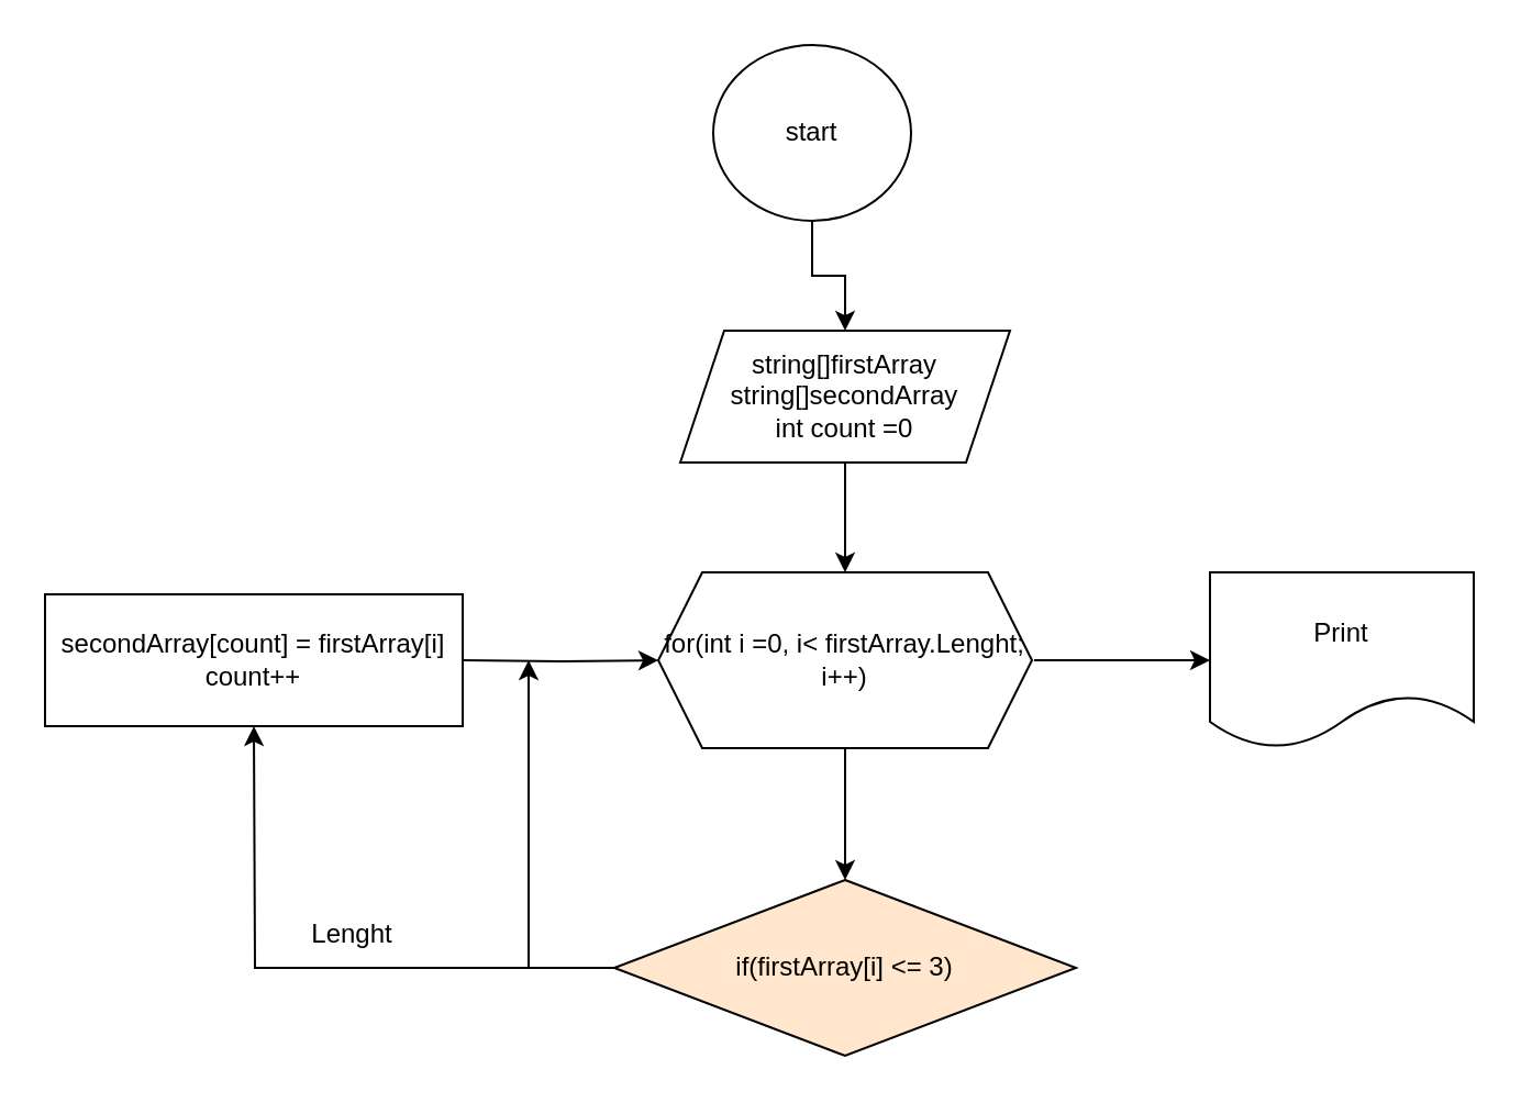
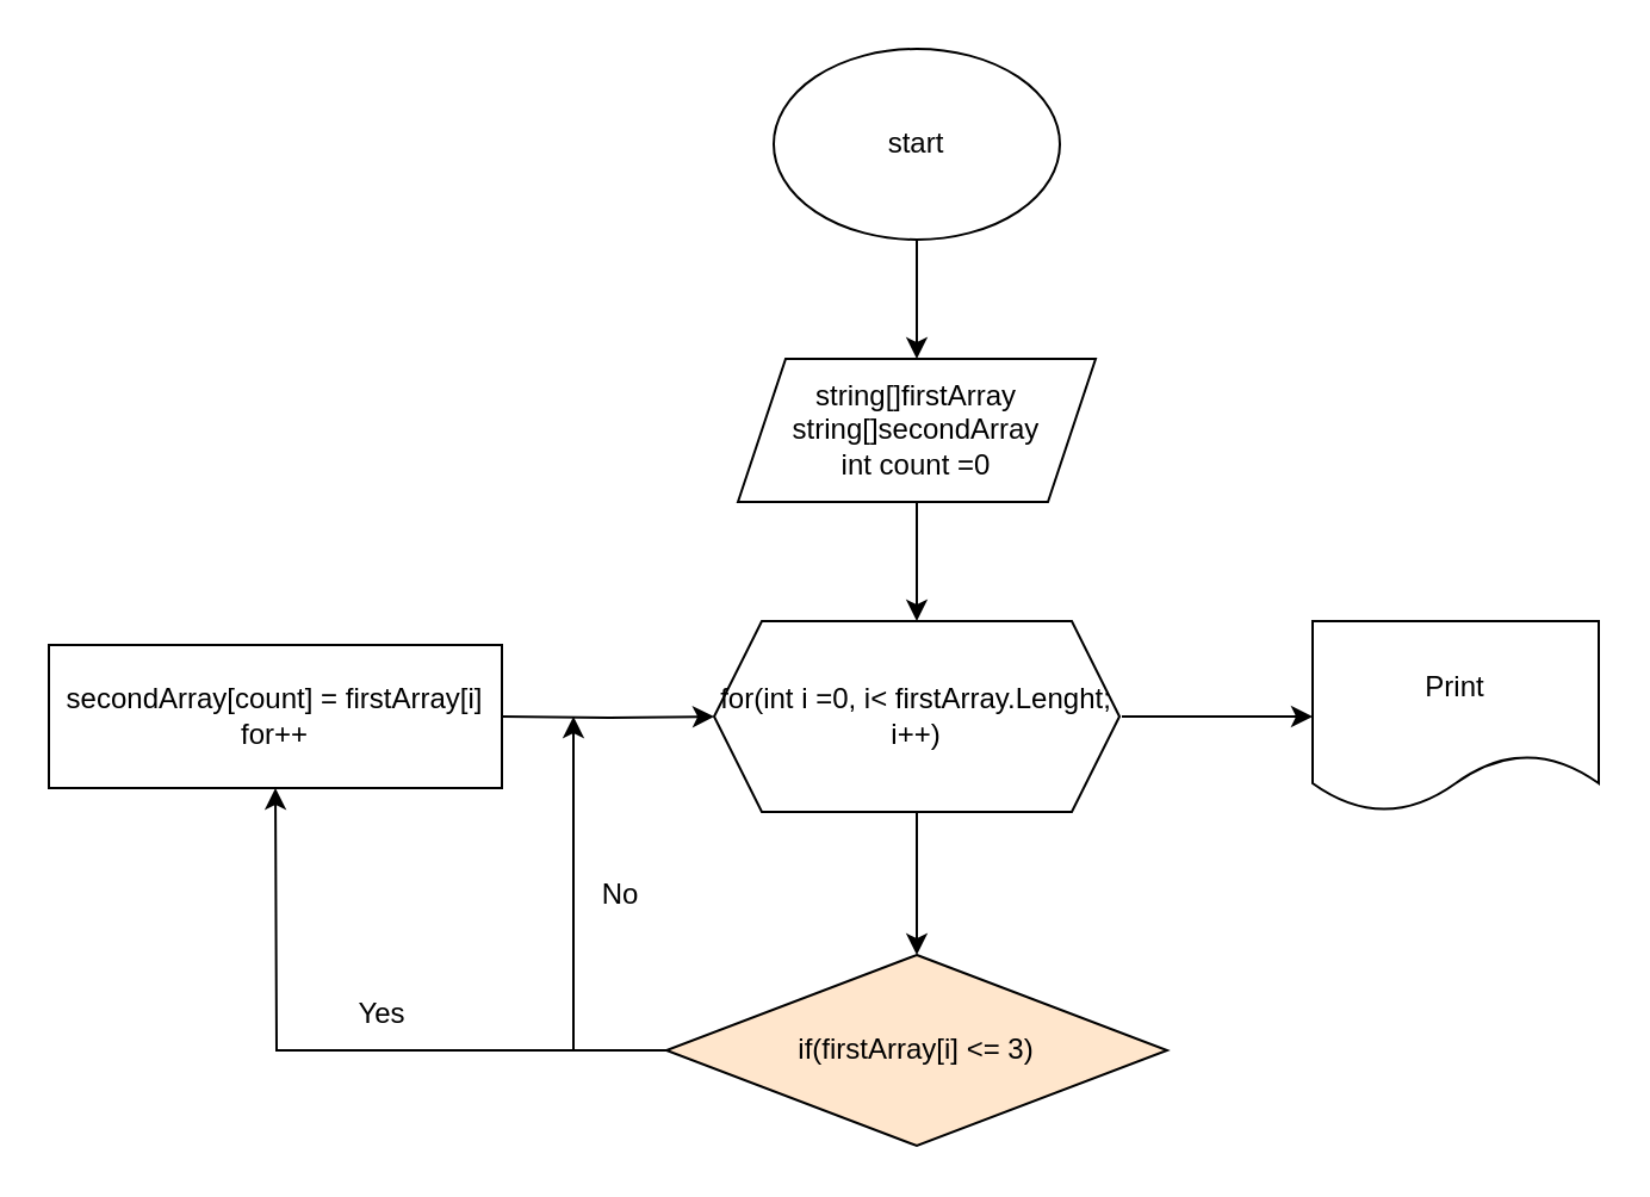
  <mxCell id="0" />
  <mxCell id="1" parent="0" />
  <mxCell id="2" value="" style="edgeStyle=orthogonalEdgeStyle;rounded=0;orthogonalLoop=1;jettySize=auto;html=1;" edge="1" parent="1" source="3" target="5"><mxGeometry relative="1" as="geometry" /></mxCell>
- <mxCell id="3" value="start&lt;br&gt;" style="ellipse;whiteSpace=wrap;html=1;" vertex="1" parent="1"><mxGeometry x="324" y="20" width="90" height="80" as="geometry" /></mxCell>
+ <mxCell id="3" value="start&lt;br&gt;" style="ellipse;whiteSpace=wrap;html=1;" vertex="1" parent="1"><mxGeometry x="324" y="20" width="120" height="80" as="geometry" /></mxCell>
  <mxCell id="4" value="" style="edgeStyle=orthogonalEdgeStyle;rounded=0;orthogonalLoop=1;jettySize=auto;html=1;" edge="1" parent="1" source="5" target="7"><mxGeometry relative="1" as="geometry" /></mxCell>
  <mxCell id="5" value="string[]firstArray&lt;br&gt;string[]secondArray&lt;br&gt;int count =0" style="shape=parallelogram;perimeter=parallelogramPerimeter;whiteSpace=wrap;html=1;fixedSize=1;" vertex="1" parent="1"><mxGeometry x="309" y="150" width="150" height="60" as="geometry" /></mxCell>
  <mxCell id="6" value="" style="edgeStyle=orthogonalEdgeStyle;rounded=0;orthogonalLoop=1;jettySize=auto;html=1;" edge="1" parent="1" source="7" target="9"><mxGeometry relative="1" as="geometry" /></mxCell>
  <mxCell id="7" value="for(int i =0, i&amp;lt; firstArray.Lenght; i++)" style="shape=hexagon;perimeter=hexagonPerimeter2;whiteSpace=wrap;html=1;fixedSize=1;" vertex="1" parent="1"><mxGeometry x="299" y="260" width="170" height="80" as="geometry" /></mxCell>
  <mxCell id="8" style="edgeStyle=orthogonalEdgeStyle;rounded=0;orthogonalLoop=1;jettySize=auto;html=1;" edge="1" parent="1" source="9"><mxGeometry relative="1" as="geometry"><mxPoint x="115" y="330" as="targetPoint" /></mxGeometry></mxCell>
  <mxCell id="9" value="if(firstArray[i] &amp;lt;= 3)" style="rhombus;whiteSpace=wrap;html=1;fillColor=#ffe6cc;" vertex="1" parent="1"><mxGeometry x="279" y="400" width="210" height="80" as="geometry" /></mxCell>
  <mxCell id="10" value="" style="edgeStyle=orthogonalEdgeStyle;rounded=0;orthogonalLoop=1;jettySize=auto;html=1;" edge="1" parent="1" target="7"><mxGeometry relative="1" as="geometry"><mxPoint x="210" y="300" as="sourcePoint" /></mxGeometry></mxCell>
- <mxCell id="11" value="Lenght" style="text;html=1;strokeColor=none;fillColor=none;align=center;verticalAlign=middle;whiteSpace=wrap;rounded=0;" vertex="1" parent="1"><mxGeometry x="130" y="410" width="60" height="30" as="geometry" /></mxCell>
+ <mxCell id="11" value="Yes" style="text;html=1;strokeColor=none;fillColor=none;align=center;verticalAlign=middle;whiteSpace=wrap;rounded=0;" vertex="1" parent="1"><mxGeometry x="130" y="410" width="60" height="30" as="geometry" /></mxCell>
  <mxCell id="12" value="" style="endArrow=classic;html=1;rounded=0;" edge="1" parent="1"><mxGeometry width="50" height="50" relative="1" as="geometry"><mxPoint x="240" y="440" as="sourcePoint" /><mxPoint x="240" y="300" as="targetPoint" /></mxGeometry></mxCell>
+ <mxCell id="13" value="No" style="text;html=1;strokeColor=none;fillColor=none;align=center;verticalAlign=middle;whiteSpace=wrap;rounded=0;" vertex="1" parent="1"><mxGeometry x="230" y="360" width="60" height="30" as="geometry" /></mxCell>
  <mxCell id="14" value="" style="endArrow=classic;html=1;rounded=0;" edge="1" parent="1"><mxGeometry width="50" height="50" relative="1" as="geometry"><mxPoint x="470" y="300" as="sourcePoint" /><mxPoint x="550" y="300" as="targetPoint" /></mxGeometry></mxCell>
  <mxCell id="15" value="Print" style="shape=document;whiteSpace=wrap;html=1;boundedLbl=1;" vertex="1" parent="1"><mxGeometry x="550" y="260" width="120" height="80" as="geometry" /></mxCell>
- <mxCell id="16" value="secondArray[count] = firstArray[i]&lt;br&gt;count++" style="rounded=0;whiteSpace=wrap;html=1;" vertex="1" parent="1"><mxGeometry x="20" y="270" width="190" height="60" as="geometry" /></mxCell>
+ <mxCell id="16" value="secondArray[count] = firstArray[i]&lt;br&gt;for++" style="rounded=0;whiteSpace=wrap;html=1;" vertex="1" parent="1"><mxGeometry x="20" y="270" width="190" height="60" as="geometry" /></mxCell>
